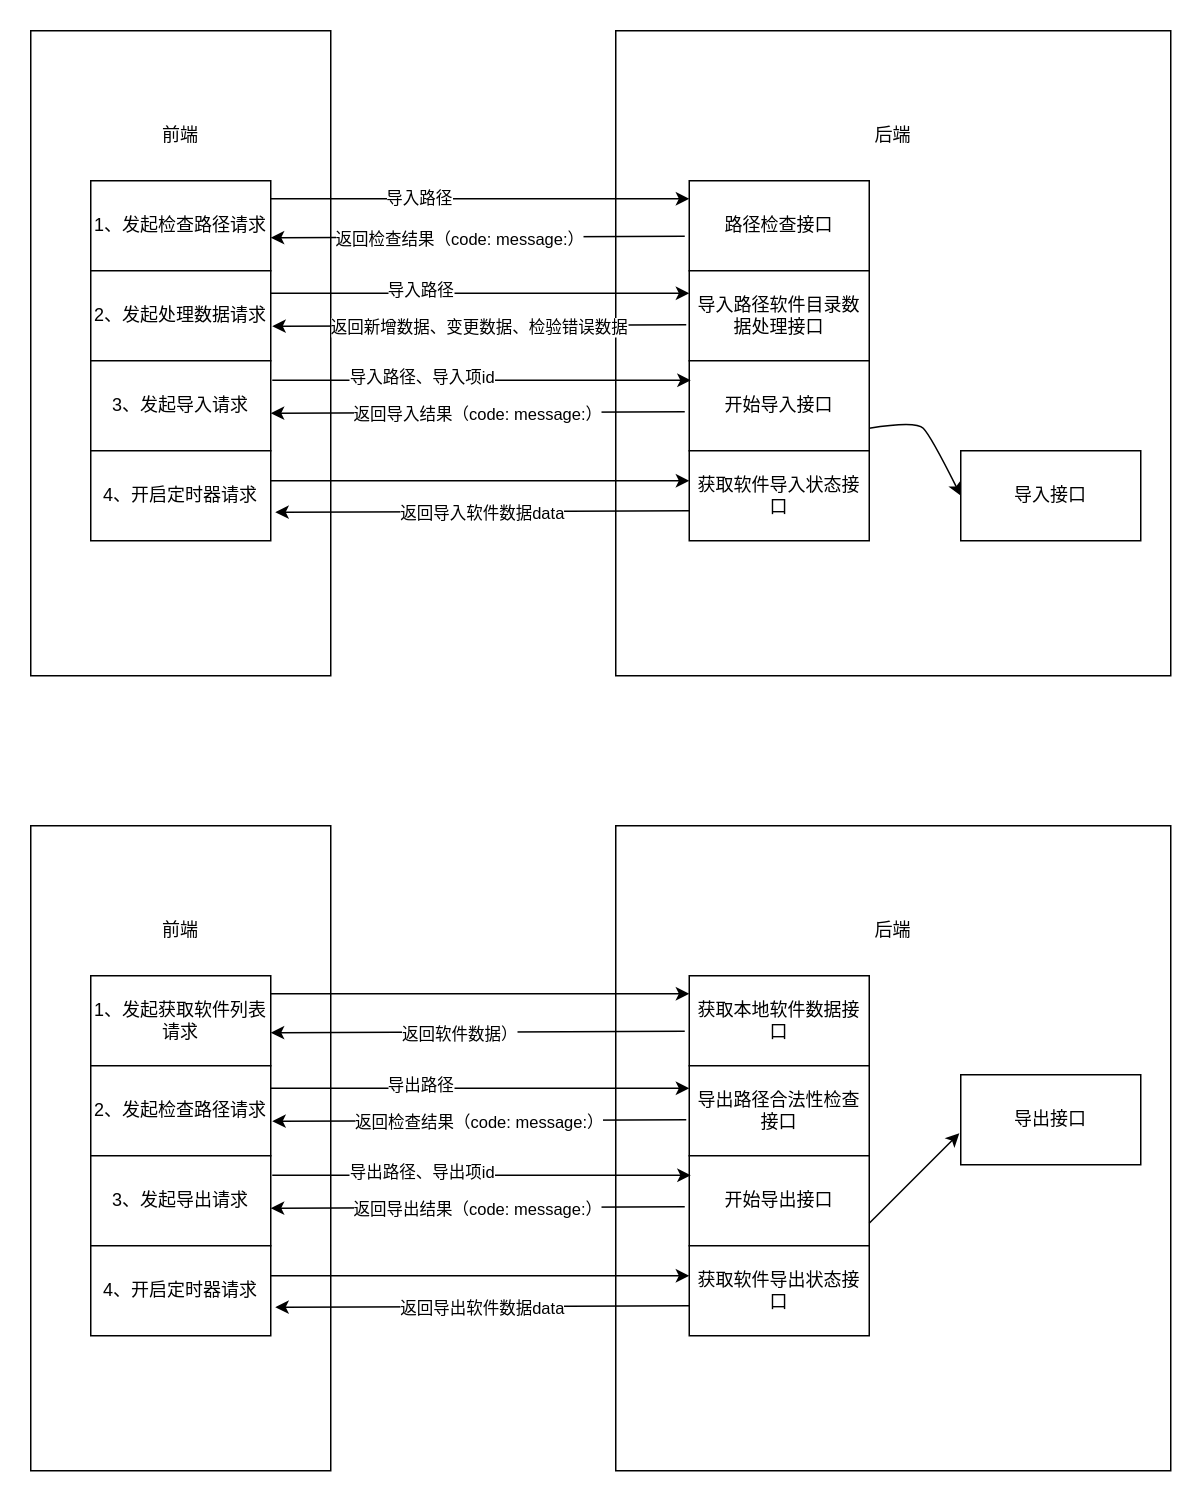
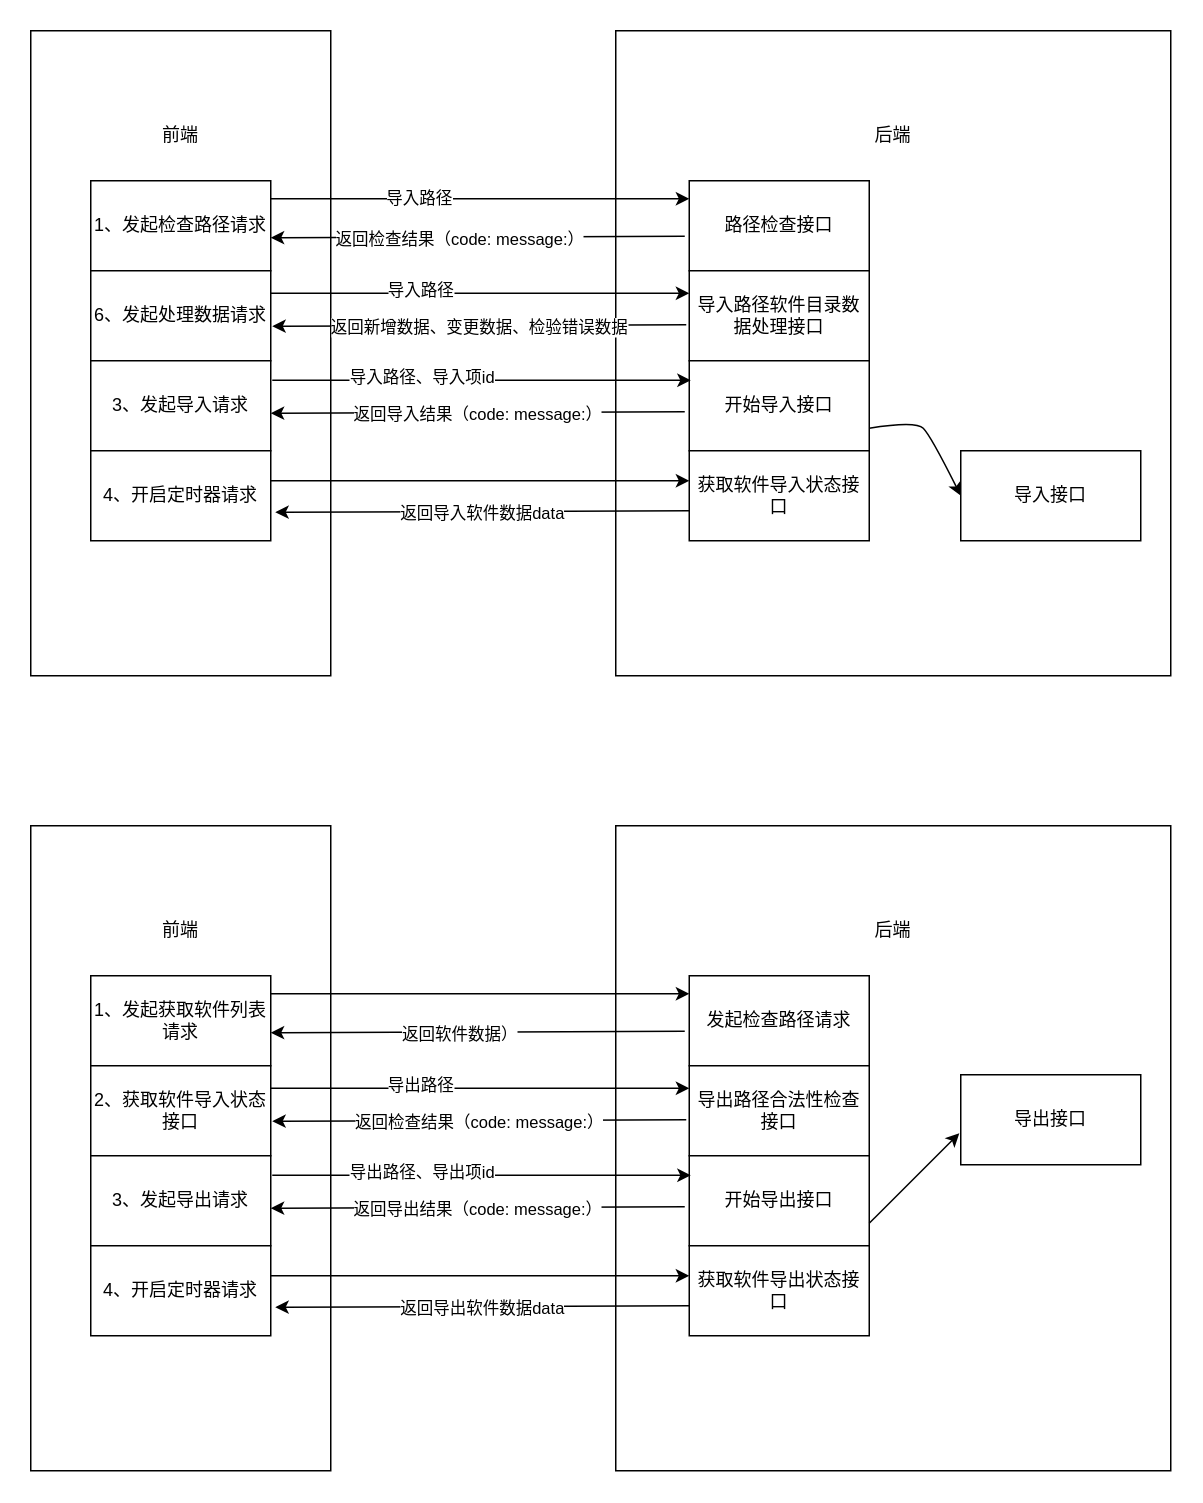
  <mxCell id="0" />
  <mxCell id="1" parent="0" />
  <mxCell id="2" value="" style="rounded=0;whiteSpace=wrap;html=1;strokeColor=#000000;" parent="1" vertex="1"><mxGeometry x="410" y="20" width="370" height="430" as="geometry" /></mxCell>
  <mxCell id="3" value="" style="rounded=0;whiteSpace=wrap;html=1;strokeColor=#000000;" parent="1" vertex="1"><mxGeometry x="20" y="20" width="200" height="430" as="geometry" /></mxCell>
  <mxCell id="4" value="1、发起检查路径请求" style="rounded=0;whiteSpace=wrap;html=1;" parent="1" vertex="1"><mxGeometry x="60" y="120" width="120" height="60" as="geometry" /></mxCell>
- <mxCell id="5" value="2、发起处理数据请求" style="rounded=0;whiteSpace=wrap;html=1;" parent="1" vertex="1"><mxGeometry x="60" y="180" width="120" height="60" as="geometry" /></mxCell>
+ <mxCell id="5" value="6、发起处理数据请求" style="rounded=0;whiteSpace=wrap;html=1;" parent="1" vertex="1"><mxGeometry x="60" y="180" width="120" height="60" as="geometry" /></mxCell>
  <mxCell id="6" value="前端" style="text;html=1;strokeColor=none;fillColor=none;align=center;verticalAlign=middle;whiteSpace=wrap;rounded=0;" parent="1" vertex="1"><mxGeometry x="100" y="80" width="40" height="20" as="geometry" /></mxCell>
  <mxCell id="7" value="3、发起导入请求" style="rounded=0;whiteSpace=wrap;html=1;" parent="1" vertex="1"><mxGeometry x="60" y="240" width="120" height="60" as="geometry" /></mxCell>
  <mxCell id="8" value="路径检查接口" style="rounded=0;whiteSpace=wrap;html=1;" parent="1" vertex="1"><mxGeometry x="459" y="120" width="120" height="60" as="geometry" /></mxCell>
  <mxCell id="9" value="后端" style="text;html=1;strokeColor=none;fillColor=none;align=center;verticalAlign=middle;whiteSpace=wrap;rounded=0;" parent="1" vertex="1"><mxGeometry x="575" y="80" width="40" height="20" as="geometry" /></mxCell>
  <mxCell id="10" value="导入路径软件目录数据处理接口" style="rounded=0;whiteSpace=wrap;html=1;strokeColor=#000000;" parent="1" vertex="1"><mxGeometry x="459" y="180" width="120" height="60" as="geometry" /></mxCell>
  <mxCell id="11" value="&lt;div&gt;开始导入接口&lt;/div&gt;" style="rounded=0;whiteSpace=wrap;html=1;strokeColor=#000000;" parent="1" vertex="1"><mxGeometry x="459" y="240" width="120" height="60" as="geometry" /></mxCell>
  <mxCell id="12" value="" style="endArrow=classic;html=1;entryX=0;entryY=0.5;entryDx=0;entryDy=0;" parent="1" edge="1"><mxGeometry width="50" height="50" relative="1" as="geometry"><mxPoint x="180" y="132" as="sourcePoint" /><mxPoint x="459" y="132" as="targetPoint" /><Array as="points"><mxPoint x="319" y="132" /></Array></mxGeometry></mxCell>
  <mxCell id="13" value="导入路径" style="edgeLabel;html=1;align=center;verticalAlign=middle;resizable=0;points=[];" parent="12" vertex="1" connectable="0"><mxGeometry x="-0.3" y="1" relative="1" as="geometry"><mxPoint as="offset" /></mxGeometry></mxCell>
  <mxCell id="14" value="" style="endArrow=classic;html=1;entryX=1;entryY=0.633;entryDx=0;entryDy=0;entryPerimeter=0;" parent="1" target="4" edge="1"><mxGeometry width="50" height="50" relative="1" as="geometry"><mxPoint x="456" y="157" as="sourcePoint" /><mxPoint x="217" y="157" as="targetPoint" /></mxGeometry></mxCell>
  <mxCell id="15" value="返回检查结果（code: message:）" style="edgeLabel;html=1;align=center;verticalAlign=middle;resizable=0;points=[];" parent="14" vertex="1" connectable="0"><mxGeometry x="0.347" y="1" relative="1" as="geometry"><mxPoint x="35" as="offset" /></mxGeometry></mxCell>
  <mxCell id="16" value="" style="endArrow=classic;html=1;entryX=0;entryY=0.25;entryDx=0;entryDy=0;exitX=1;exitY=0.25;exitDx=0;exitDy=0;" parent="1" source="5" target="10" edge="1"><mxGeometry width="50" height="50" relative="1" as="geometry"><mxPoint x="380" y="300" as="sourcePoint" /><mxPoint x="430" y="250" as="targetPoint" /></mxGeometry></mxCell>
  <mxCell id="17" value="导入路径" style="edgeLabel;html=1;align=center;verticalAlign=middle;resizable=0;points=[];" parent="16" vertex="1" connectable="0"><mxGeometry x="-0.326" y="3" relative="1" as="geometry"><mxPoint x="5" as="offset" /></mxGeometry></mxCell>
  <mxCell id="18" value="" style="endArrow=classic;html=1;entryX=1;entryY=0.633;entryDx=0;entryDy=0;entryPerimeter=0;" parent="1" edge="1"><mxGeometry width="50" height="50" relative="1" as="geometry"><mxPoint x="457" y="216" as="sourcePoint" /><mxPoint x="181" y="216.98" as="targetPoint" /></mxGeometry></mxCell>
  <mxCell id="19" value="返回新增数据、变更数据、检验错误数据" style="edgeLabel;html=1;align=center;verticalAlign=middle;resizable=0;points=[];" parent="18" vertex="1" connectable="0"><mxGeometry x="0.347" y="1" relative="1" as="geometry"><mxPoint x="47" as="offset" /></mxGeometry></mxCell>
  <mxCell id="20" value="" style="endArrow=classic;html=1;entryX=0;entryY=0.25;entryDx=0;entryDy=0;exitX=1;exitY=0.25;exitDx=0;exitDy=0;" parent="1" edge="1"><mxGeometry width="50" height="50" relative="1" as="geometry"><mxPoint x="181" y="253" as="sourcePoint" /><mxPoint x="460" y="253" as="targetPoint" /></mxGeometry></mxCell>
  <mxCell id="21" value="导入路径、导入项id" style="edgeLabel;html=1;align=center;verticalAlign=middle;resizable=0;points=[];" parent="20" vertex="1" connectable="0"><mxGeometry x="-0.326" y="3" relative="1" as="geometry"><mxPoint x="5" as="offset" /></mxGeometry></mxCell>
  <mxCell id="22" value="" style="endArrow=classic;html=1;entryX=1;entryY=0.633;entryDx=0;entryDy=0;entryPerimeter=0;" parent="1" edge="1"><mxGeometry width="50" height="50" relative="1" as="geometry"><mxPoint x="456" y="274" as="sourcePoint" /><mxPoint x="180" y="274.98" as="targetPoint" /></mxGeometry></mxCell>
  <mxCell id="23" value="返回导入结果（code: message:）" style="edgeLabel;html=1;align=center;verticalAlign=middle;resizable=0;points=[];" parent="22" vertex="1" connectable="0"><mxGeometry x="0.347" y="1" relative="1" as="geometry"><mxPoint x="47" as="offset" /></mxGeometry></mxCell>
  <mxCell id="24" value="导入接口" style="rounded=0;whiteSpace=wrap;html=1;strokeColor=#000000;" parent="1" vertex="1"><mxGeometry x="640" y="300" width="120" height="60" as="geometry" /></mxCell>
  <mxCell id="25" value="" style="curved=1;endArrow=classic;html=1;entryX=0;entryY=0.5;entryDx=0;entryDy=0;exitX=1;exitY=0.75;exitDx=0;exitDy=0;" parent="1" source="11" target="24" edge="1"><mxGeometry width="50" height="50" relative="1" as="geometry"><mxPoint x="670" y="300" as="sourcePoint" /><mxPoint x="660" y="320" as="targetPoint" /><Array as="points"><mxPoint x="610" y="280" /><mxPoint x="620" y="290" /></Array></mxGeometry></mxCell>
  <mxCell id="26" value="4、开启定时器请求" style="rounded=0;whiteSpace=wrap;html=1;strokeColor=#000000;" parent="1" vertex="1"><mxGeometry x="60" y="300" width="120" height="60" as="geometry" /></mxCell>
  <mxCell id="27" value="获取软件导入状态接口" style="rounded=0;whiteSpace=wrap;html=1;strokeColor=#000000;" parent="1" vertex="1"><mxGeometry x="459" y="300" width="120" height="60" as="geometry" /></mxCell>
  <mxCell id="28" value="" style="endArrow=classic;html=1;entryX=0;entryY=0.25;entryDx=0;entryDy=0;exitX=1;exitY=0.25;exitDx=0;exitDy=0;" parent="1" edge="1"><mxGeometry width="50" height="50" relative="1" as="geometry"><mxPoint x="180" y="320" as="sourcePoint" /><mxPoint x="459" y="320" as="targetPoint" /></mxGeometry></mxCell>
  <mxCell id="29" value="" style="endArrow=classic;html=1;entryX=1;entryY=0.633;entryDx=0;entryDy=0;entryPerimeter=0;" parent="1" edge="1"><mxGeometry width="50" height="50" relative="1" as="geometry"><mxPoint x="459" y="340" as="sourcePoint" /><mxPoint x="183" y="340.98" as="targetPoint" /></mxGeometry></mxCell>
  <mxCell id="30" value="返回导入软件数据data" style="edgeLabel;html=1;align=center;verticalAlign=middle;resizable=0;points=[];" parent="29" vertex="1" connectable="0"><mxGeometry x="0.347" y="1" relative="1" as="geometry"><mxPoint x="47" as="offset" /></mxGeometry></mxCell>
  <mxCell id="31" value="" style="rounded=0;whiteSpace=wrap;html=1;strokeColor=#000000;" vertex="1" parent="1"><mxGeometry x="410" y="550" width="370" height="430" as="geometry" /></mxCell>
  <mxCell id="32" value="" style="rounded=0;whiteSpace=wrap;html=1;strokeColor=#000000;" vertex="1" parent="1"><mxGeometry x="20" y="550" width="200" height="430" as="geometry" /></mxCell>
  <mxCell id="33" value="1、发起获取软件列表请求" style="rounded=0;whiteSpace=wrap;html=1;" vertex="1" parent="1"><mxGeometry x="60" y="650" width="120" height="60" as="geometry" /></mxCell>
- <mxCell id="34" value="2、发起检查路径请求" style="rounded=0;whiteSpace=wrap;html=1;" vertex="1" parent="1"><mxGeometry x="60" y="710" width="120" height="60" as="geometry" /></mxCell>
+ <mxCell id="34" value="2、获取软件导入状态接口" style="rounded=0;whiteSpace=wrap;html=1;" vertex="1" parent="1"><mxGeometry x="60" y="710" width="120" height="60" as="geometry" /></mxCell>
  <mxCell id="35" value="前端" style="text;html=1;strokeColor=none;fillColor=none;align=center;verticalAlign=middle;whiteSpace=wrap;rounded=0;" vertex="1" parent="1"><mxGeometry x="100" y="610" width="40" height="20" as="geometry" /></mxCell>
  <mxCell id="36" value="3、发起导出请求" style="rounded=0;whiteSpace=wrap;html=1;" vertex="1" parent="1"><mxGeometry x="60" y="770" width="120" height="60" as="geometry" /></mxCell>
- <mxCell id="37" value="获取本地软件数据接口" style="rounded=0;whiteSpace=wrap;html=1;" vertex="1" parent="1"><mxGeometry x="459" y="650" width="120" height="60" as="geometry" /></mxCell>
+ <mxCell id="37" value="发起检查路径请求" style="rounded=0;whiteSpace=wrap;html=1;" vertex="1" parent="1"><mxGeometry x="459" y="650" width="120" height="60" as="geometry" /></mxCell>
  <mxCell id="38" value="后端" style="text;html=1;strokeColor=none;fillColor=none;align=center;verticalAlign=middle;whiteSpace=wrap;rounded=0;" vertex="1" parent="1"><mxGeometry x="575" y="610" width="40" height="20" as="geometry" /></mxCell>
  <mxCell id="39" value="导出路径合法性检查接口" style="rounded=0;whiteSpace=wrap;html=1;strokeColor=#000000;" vertex="1" parent="1"><mxGeometry x="459" y="710" width="120" height="60" as="geometry" /></mxCell>
  <mxCell id="40" value="&lt;div&gt;开始导出接口&lt;/div&gt;" style="rounded=0;whiteSpace=wrap;html=1;strokeColor=#000000;" vertex="1" parent="1"><mxGeometry x="459" y="770" width="120" height="60" as="geometry" /></mxCell>
  <mxCell id="41" value="" style="endArrow=classic;html=1;entryX=0;entryY=0.5;entryDx=0;entryDy=0;" edge="1" parent="1"><mxGeometry width="50" height="50" relative="1" as="geometry"><mxPoint x="180" y="662" as="sourcePoint" /><mxPoint x="459" y="662" as="targetPoint" /><Array as="points"><mxPoint x="319" y="662" /></Array></mxGeometry></mxCell>
  <mxCell id="42" value="" style="endArrow=classic;html=1;entryX=1;entryY=0.633;entryDx=0;entryDy=0;entryPerimeter=0;" edge="1" parent="1" target="33"><mxGeometry width="50" height="50" relative="1" as="geometry"><mxPoint x="456" y="687" as="sourcePoint" /><mxPoint x="217" y="687" as="targetPoint" /></mxGeometry></mxCell>
  <mxCell id="43" value="返回软件数据）" style="edgeLabel;html=1;align=center;verticalAlign=middle;resizable=0;points=[];" vertex="1" connectable="0" parent="42"><mxGeometry x="0.347" y="1" relative="1" as="geometry"><mxPoint x="35" as="offset" /></mxGeometry></mxCell>
  <mxCell id="44" value="" style="endArrow=classic;html=1;entryX=0;entryY=0.25;entryDx=0;entryDy=0;exitX=1;exitY=0.25;exitDx=0;exitDy=0;" edge="1" parent="1" source="34" target="39"><mxGeometry width="50" height="50" relative="1" as="geometry"><mxPoint x="380" y="830" as="sourcePoint" /><mxPoint x="430" y="780" as="targetPoint" /></mxGeometry></mxCell>
  <mxCell id="45" value="导出路径" style="edgeLabel;html=1;align=center;verticalAlign=middle;resizable=0;points=[];" vertex="1" connectable="0" parent="44"><mxGeometry x="-0.326" y="3" relative="1" as="geometry"><mxPoint x="5" as="offset" /></mxGeometry></mxCell>
  <mxCell id="46" value="" style="endArrow=classic;html=1;entryX=1;entryY=0.633;entryDx=0;entryDy=0;entryPerimeter=0;" edge="1" parent="1"><mxGeometry width="50" height="50" relative="1" as="geometry"><mxPoint x="457" y="746" as="sourcePoint" /><mxPoint x="181" y="746.98" as="targetPoint" /></mxGeometry></mxCell>
  <mxCell id="47" value="返回检查结果（code: message:）" style="edgeLabel;html=1;align=center;verticalAlign=middle;resizable=0;points=[];" vertex="1" connectable="0" parent="46"><mxGeometry x="0.347" y="1" relative="1" as="geometry"><mxPoint x="47" as="offset" /></mxGeometry></mxCell>
  <mxCell id="48" value="" style="endArrow=classic;html=1;entryX=0;entryY=0.25;entryDx=0;entryDy=0;exitX=1;exitY=0.25;exitDx=0;exitDy=0;" edge="1" parent="1"><mxGeometry width="50" height="50" relative="1" as="geometry"><mxPoint x="181" y="783" as="sourcePoint" /><mxPoint x="460" y="783" as="targetPoint" /></mxGeometry></mxCell>
  <mxCell id="49" value="导出路径、导出项id" style="edgeLabel;html=1;align=center;verticalAlign=middle;resizable=0;points=[];" vertex="1" connectable="0" parent="48"><mxGeometry x="-0.326" y="3" relative="1" as="geometry"><mxPoint x="5" as="offset" /></mxGeometry></mxCell>
  <mxCell id="50" value="" style="endArrow=classic;html=1;entryX=1;entryY=0.633;entryDx=0;entryDy=0;entryPerimeter=0;" edge="1" parent="1"><mxGeometry width="50" height="50" relative="1" as="geometry"><mxPoint x="456" y="804" as="sourcePoint" /><mxPoint x="180" y="804.98" as="targetPoint" /></mxGeometry></mxCell>
  <mxCell id="51" value="返回导出结果（code: message:）" style="edgeLabel;html=1;align=center;verticalAlign=middle;resizable=0;points=[];" vertex="1" connectable="0" parent="50"><mxGeometry x="0.347" y="1" relative="1" as="geometry"><mxPoint x="47" as="offset" /></mxGeometry></mxCell>
  <mxCell id="52" value="导出接口" style="rounded=0;whiteSpace=wrap;html=1;strokeColor=#000000;" vertex="1" parent="1"><mxGeometry x="640" y="716" width="120" height="60" as="geometry" /></mxCell>
  <mxCell id="53" value="" style="curved=1;endArrow=classic;html=1;entryX=-0.008;entryY=0.65;entryDx=0;entryDy=0;exitX=1;exitY=0.75;exitDx=0;exitDy=0;entryPerimeter=0;" edge="1" parent="1" source="40" target="52"><mxGeometry width="50" height="50" relative="1" as="geometry"><mxPoint x="670" y="830" as="sourcePoint" /><mxPoint x="660" y="850" as="targetPoint" /><Array as="points" /></mxGeometry></mxCell>
  <mxCell id="54" value="4、开启定时器请求" style="rounded=0;whiteSpace=wrap;html=1;strokeColor=#000000;" vertex="1" parent="1"><mxGeometry x="60" y="830" width="120" height="60" as="geometry" /></mxCell>
  <mxCell id="55" value="获取软件导出状态接口" style="rounded=0;whiteSpace=wrap;html=1;strokeColor=#000000;" vertex="1" parent="1"><mxGeometry x="459" y="830" width="120" height="60" as="geometry" /></mxCell>
  <mxCell id="56" value="" style="endArrow=classic;html=1;entryX=0;entryY=0.25;entryDx=0;entryDy=0;exitX=1;exitY=0.25;exitDx=0;exitDy=0;" edge="1" parent="1"><mxGeometry width="50" height="50" relative="1" as="geometry"><mxPoint x="180" y="850" as="sourcePoint" /><mxPoint x="459" y="850" as="targetPoint" /></mxGeometry></mxCell>
  <mxCell id="57" value="" style="endArrow=classic;html=1;entryX=1;entryY=0.633;entryDx=0;entryDy=0;entryPerimeter=0;" edge="1" parent="1"><mxGeometry width="50" height="50" relative="1" as="geometry"><mxPoint x="459" y="870" as="sourcePoint" /><mxPoint x="183" y="870.98" as="targetPoint" /></mxGeometry></mxCell>
  <mxCell id="58" value="返回导出软件数据data" style="edgeLabel;html=1;align=center;verticalAlign=middle;resizable=0;points=[];" vertex="1" connectable="0" parent="57"><mxGeometry x="0.347" y="1" relative="1" as="geometry"><mxPoint x="47" as="offset" /></mxGeometry></mxCell>
